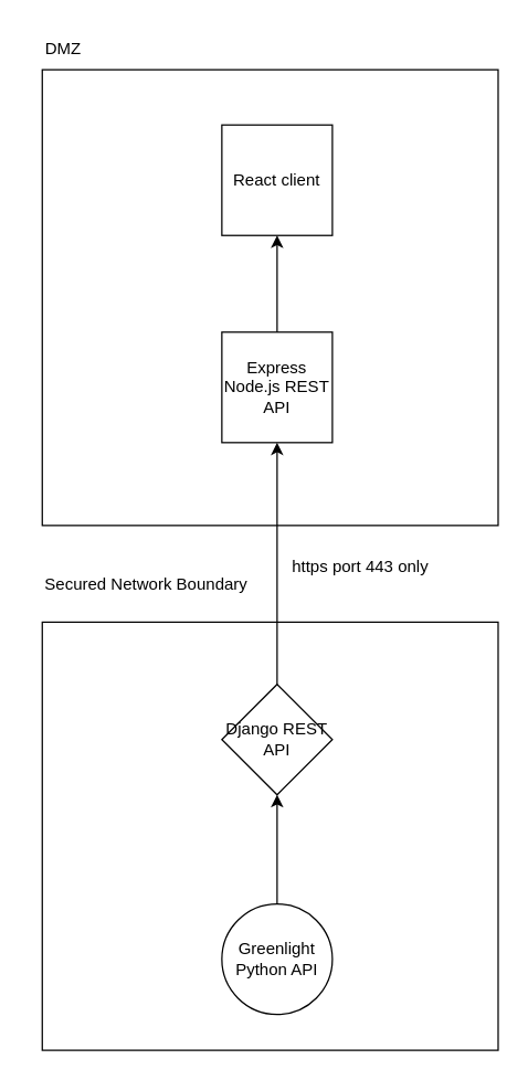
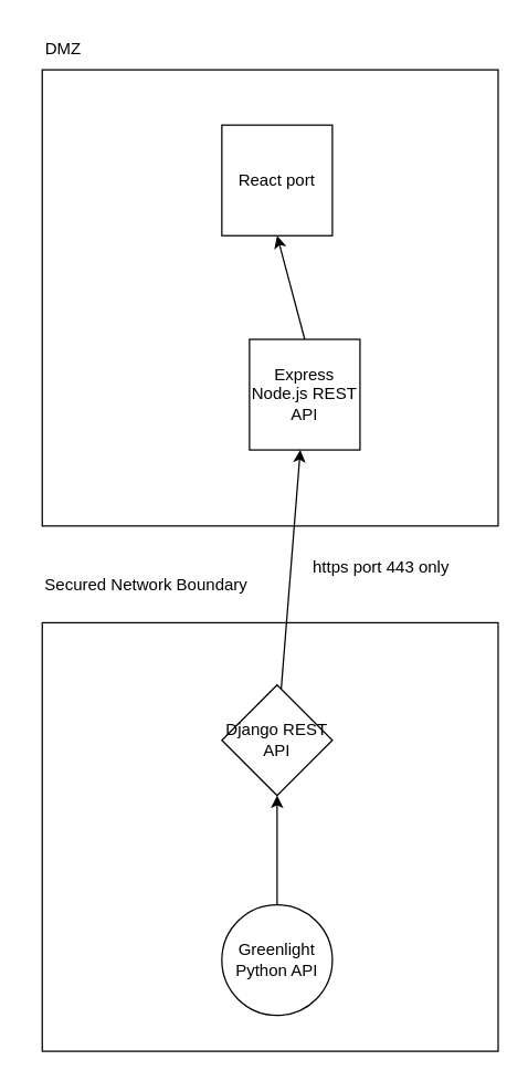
  <mxCell id="0" />
  <mxCell id="1" parent="0" />
  <mxCell id="2" value="" style="whiteSpace=wrap;html=1;aspect=fixed;" vertex="1" parent="1"><mxGeometry x="30" y="50" width="330" height="330" as="geometry" /></mxCell>
  <mxCell id="3" value="&lt;h3 style=&quot;&quot;&gt;&lt;br&gt;&lt;/h3&gt;" style="rounded=0;whiteSpace=wrap;html=1;align=left;" vertex="1" parent="1"><mxGeometry x="30" y="450" width="330" height="310" as="geometry" /></mxCell>
  <mxCell id="4" value="Greenlight&lt;br&gt;Python API" style="ellipse;whiteSpace=wrap;html=1;aspect=fixed;" vertex="1" parent="1"><mxGeometry x="160" y="654" width="80" height="80" as="geometry" /></mxCell>
  <mxCell id="5" value="Django REST API" style="rhombus;whiteSpace=wrap;html=1;aspect=fixed;" vertex="1" parent="1"><mxGeometry x="160" y="495" width="80" height="80" as="geometry" /></mxCell>
  <mxCell id="6" value="" style="endArrow=classic;html=1;rounded=0;entryX=0.5;entryY=1;entryDx=0;entryDy=0;" edge="1" parent="1" source="4" target="5"><mxGeometry width="50" height="50" relative="1" as="geometry"><mxPoint x="200" y="644" as="sourcePoint" /><mxPoint x="250" y="614" as="targetPoint" /></mxGeometry></mxCell>
- <mxCell id="7" value="Express Node.js REST API" style="whiteSpace=wrap;html=1;aspect=fixed;" vertex="1" parent="1"><mxGeometry x="160" y="240" width="80" height="80" as="geometry" /></mxCell>
+ <mxCell id="7" value="Express Node.js REST API" style="whiteSpace=wrap;html=1;aspect=fixed;" vertex="1" parent="1"><mxGeometry x="180" y="245" width="80" height="80" as="geometry" /></mxCell>
  <mxCell id="8" value="" style="endArrow=classic;html=1;rounded=0;" edge="1" parent="1" source="5" target="7"><mxGeometry width="50" height="50" relative="1" as="geometry"><mxPoint x="200" y="510" as="sourcePoint" /><mxPoint x="250" y="460" as="targetPoint" /></mxGeometry></mxCell>
  <mxCell id="9" value="Secured Network Boundary" style="text;html=1;align=center;verticalAlign=middle;resizable=0;points=[];autosize=1;strokeColor=none;fillColor=none;" vertex="1" parent="1"><mxGeometry x="20" y="408" width="170" height="30" as="geometry" /></mxCell>
- <mxCell id="10" value="https port 443 only" style="text;html=1;align=center;verticalAlign=middle;resizable=0;points=[];autosize=1;strokeColor=none;fillColor=none;" vertex="1" parent="1"><mxGeometry x="200" y="395" width="120" height="30" as="geometry" /></mxCell>
- <mxCell id="11" value="React client" style="whiteSpace=wrap;html=1;aspect=fixed;" vertex="1" parent="1"><mxGeometry x="160" y="90" width="80" height="80" as="geometry" /></mxCell>
+ <mxCell id="10" value="https port 443 only" style="text;html=1;align=center;verticalAlign=middle;resizable=0;points=[];autosize=1;strokeColor=none;fillColor=none;" vertex="1" parent="1"><mxGeometry x="215" y="395" width="120" height="30" as="geometry" /></mxCell>
+ <mxCell id="11" value="React port" style="whiteSpace=wrap;html=1;aspect=fixed;" vertex="1" parent="1"><mxGeometry x="160" y="90" width="80" height="80" as="geometry" /></mxCell>
  <mxCell id="12" value="" style="endArrow=classic;html=1;rounded=0;entryX=0.5;entryY=1;entryDx=0;entryDy=0;exitX=0.5;exitY=0;exitDx=0;exitDy=0;" edge="1" parent="1" source="7" target="11"><mxGeometry width="50" height="50" relative="1" as="geometry"><mxPoint x="85" y="240" as="sourcePoint" /><mxPoint x="135" y="190" as="targetPoint" /></mxGeometry></mxCell>
  <mxCell id="13" value="DMZ" style="text;html=1;align=center;verticalAlign=middle;resizable=0;points=[];autosize=1;strokeColor=none;fillColor=none;" vertex="1" parent="1"><mxGeometry x="20" y="20" width="50" height="30" as="geometry" /></mxCell>
